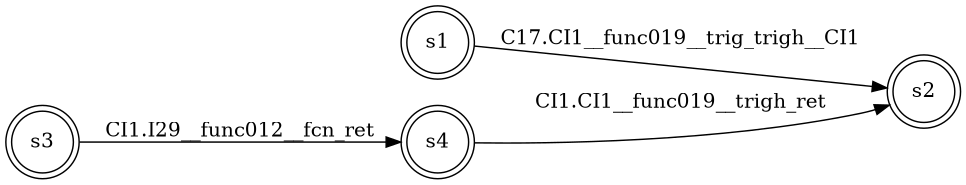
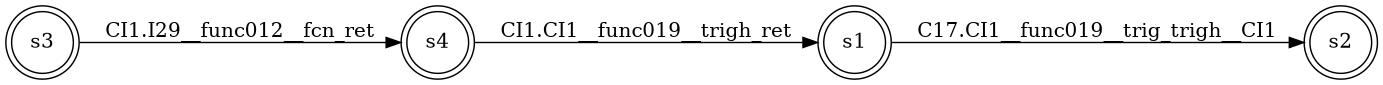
  digraph {
    rankdir=LR
    node [shape=doublecircle]
    n1 [label=<s1>]
    n2 [label=<s2>]
    n3 [label=<s3>]
    n4 [label=<s4>]
    n1 -> n2 [label=<C17.CI1__func019__trig_trigh__CI1>]
    n3 -> n4 [label=<CI1.I29__func012__fcn_ret>]
-   n4 -> n2 [label=<CI1.CI1__func019__trigh_ret>]
+   n4 -> n1 [label=<CI1.CI1__func019__trigh_ret>]
  }
